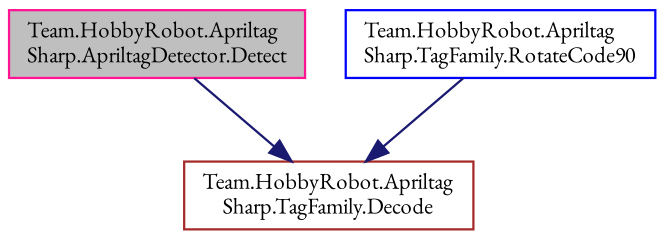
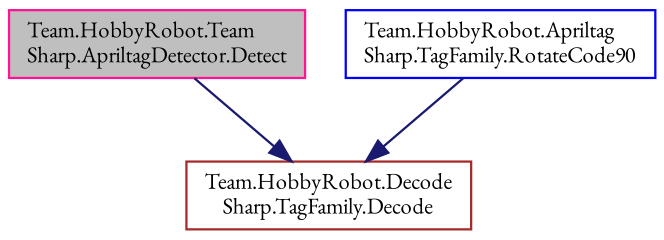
  digraph {
    fontname="EB Garamond"
    rankdir=TB
    node [fillcolor=white fontname="EB Garamond" fontsize=10 shape=record style=filled]
    edge [color=midnightblue fontname="EB Garamond" fontsize=10 labelfontname=Helvetica labelfontsize=10 style=solid]
-   n1 [color=deeppink fillcolor=grey75 fontcolor=black height=0.2 label="Team.HobbyRobot.Apriltag\lSharp.ApriltagDetector.Detect" width=0.4]
-   n2 [color=brown height=0.2 label="Team.HobbyRobot.Apriltag\lSharp.TagFamily.Decode" width=0.4]
+   n1 [color=deeppink fillcolor=grey75 fontcolor=black height=0.2 label="Team.HobbyRobot.Team\lSharp.ApriltagDetector.Detect" width=0.4]
+   n2 [color=brown height=0.2 label="Team.HobbyRobot.Decode\lSharp.TagFamily.Decode" width=0.4]
    n3 [color=blue height=0.2 label="Team.HobbyRobot.Apriltag\lSharp.TagFamily.RotateCode90" width=0.4]
    n1 -> n2
    n3 -> n2
  }
